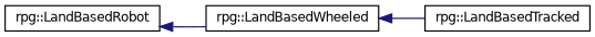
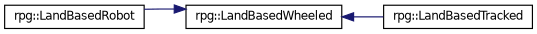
  digraph {
    fontname="DejaVu Sans"
    rankdir=LR
    node [color=black fillcolor=white fontname="DejaVu Sans" fontsize=10 shape=record style=filled]
    edge [color=midnightblue dir=back fontname="DejaVu Sans" fontsize=10 labelfontname=Helvetica labelfontsize=10 style=solid]
    n1 [height=0.2 label="rpg::LandBasedRobot" width=0.4]
    n2 [height=0.2 label="rpg::LandBasedWheeled" width=0.4]
    n3 [height=0.2 label="rpg::LandBasedTracked" width=0.4]
-   n1 -> n2
+   n2 -> n1
    n2 -> n3
  }
